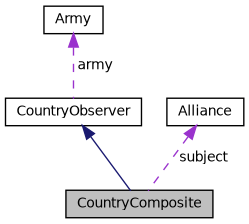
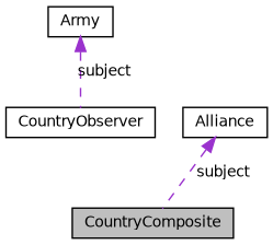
  digraph {
    node [color=black fillcolor=white fontname=Helvetica fontsize=10 shape=record style=filled]
    edge [color=darkorchid3 dir=back fontname=Helvetica fontsize=10 labelfontname=Helvetica labelfontsize=10 style=dashed]
    n1 [fillcolor=grey75 fontcolor=black height=0.2 label=CountryComposite width=0.4]
    n2 [height=0.2 label=CountryObserver width=0.4]
    n3 [height=0.2 label=Army width=0.4]
    n4 [height=0.2 label=Alliance width=0.4]
-   n2 -> n1 [color=midnightblue style=solid]
-   n3 -> n2 [label=" army"]
+   n3 -> n2 [label=" subject"]
    n4 -> n1 [label=" subject"]
  }
